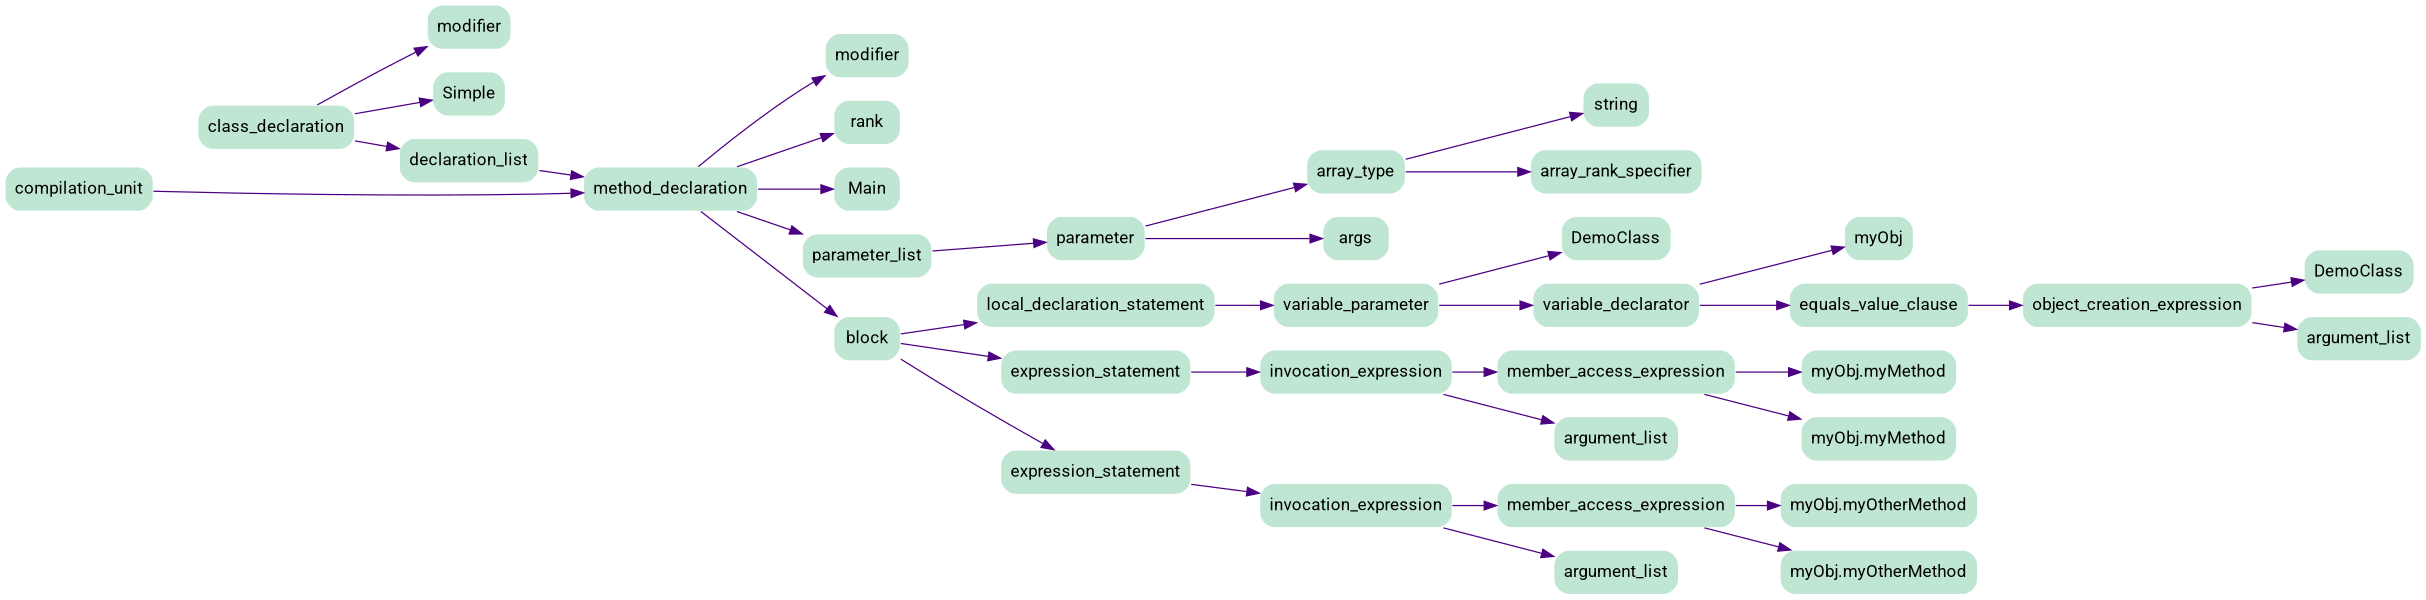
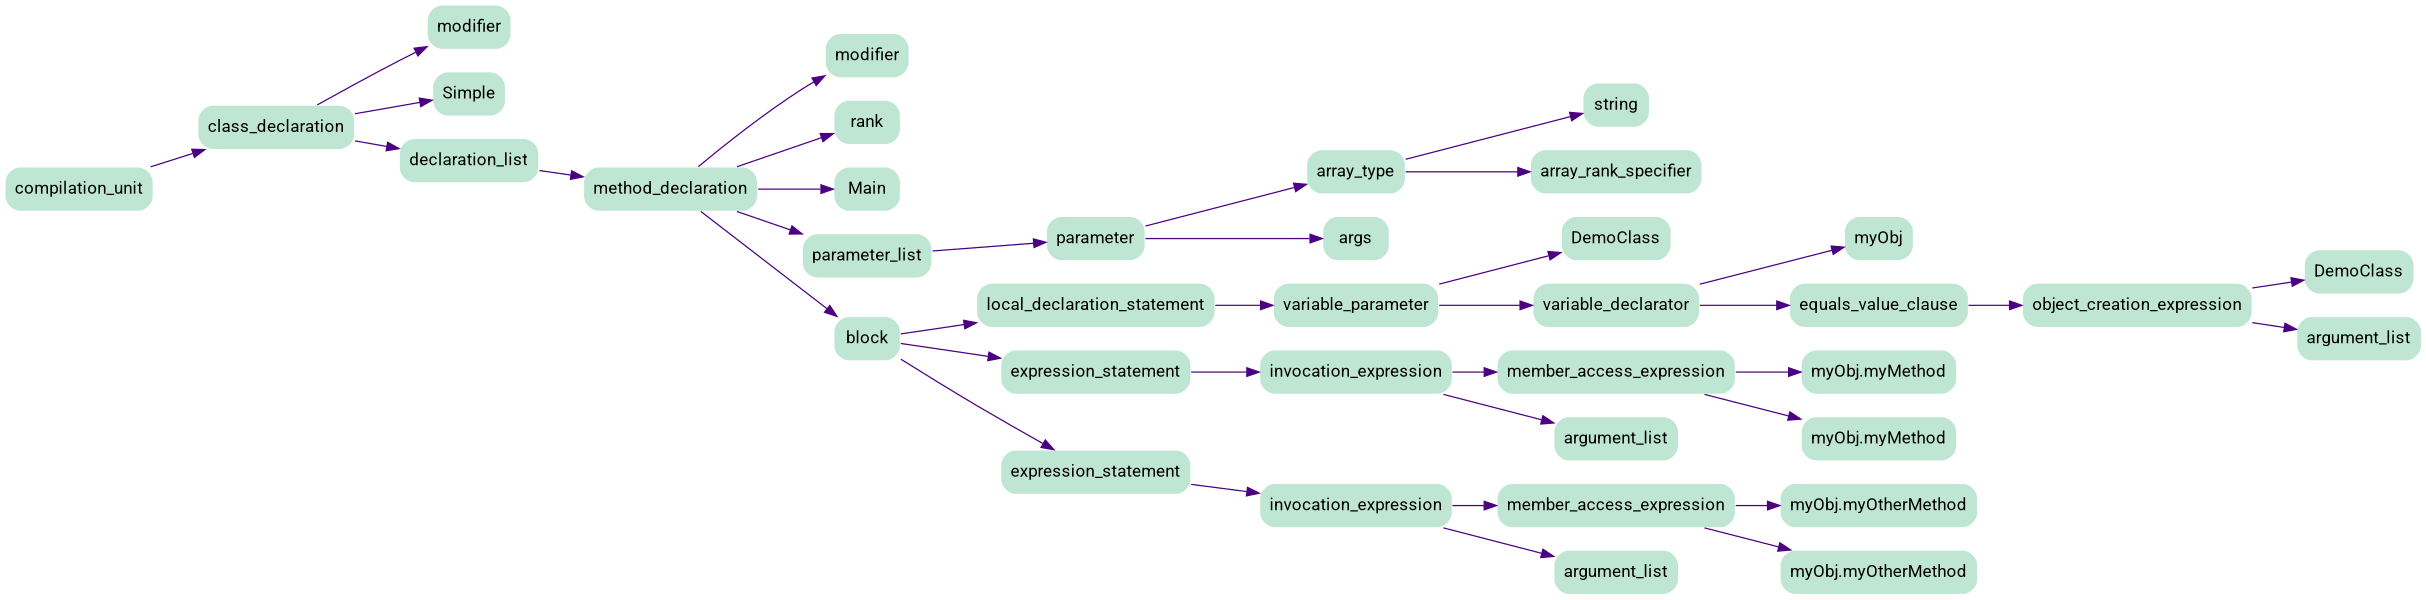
  digraph {
    fontname=Roboto
    rankdir=LR
    node [color=white fillcolor="#BFE6D3" fontname=Roboto node_type=identifier shape=box style="rounded, filled"]
    edge [color=indigo edge_type=AST_edge fontname=Roboto shape=vee]
    n1 [label=compilation_unit node_type=compilation_unit]
    n2 [label=class_declaration node_type=class_declaration]
    n3 [label=modifier node_type=modifier]
    n4 [label=Simple]
    n5 [label=declaration_list node_type=declaration_list]
    n6 [label=method_declaration node_type=method_declaration]
    n7 [label=modifier node_type=modifier]
    n8 [label=rank node_type=void_keyword]
    n9 [label=Main]
    n10 [label=parameter_list node_type=parameter_list]
    n11 [label=block node_type=block]
    n12 [label=parameter node_type=parameter]
    n13 [label=local_declaration_statement node_type=local_declaration_statement]
    n14 [label=expression_statement node_type=expression_statement]
    n15 [label=expression_statement node_type=expression_statement]
    n16 [label=array_type node_type=array_type]
    n17 [label=args]
    n18 [label=string node_type=predefined_type]
    n19 [label=array_rank_specifier node_type=array_rank_specifier]
    n20 [label=variable_parameter node_type=variable_declaration]
    n21 [label=invocation_expression node_type=invocation_expression]
    n22 [label=invocation_expression node_type=invocation_expression]
    n23 [label=DemoClass]
    n24 [label=variable_declarator node_type=variable_declarator]
    n25 [label=myObj]
    n26 [label=equals_value_clause node_type=equals_value_clause]
    n27 [label=object_creation_expression node_type=object_creation_expression]
    n28 [label=DemoClass]
    n29 [label=argument_list node_type=argument_list]
    n30 [label=member_access_expression node_type=member_access_expression]
    n31 [label=argument_list node_type=argument_list]
    n32 [label="myObj\.myMethod"]
    n33 [label="myObj\.myMethod"]
    n34 [label=member_access_expression node_type=member_access_expression]
    n35 [label=argument_list node_type=argument_list]
    n36 [label="myObj\.myOtherMethod"]
    n37 [label="myObj\.myOtherMethod"]
-   n1 -> n6
+   n1 -> n2
    n2 -> n3
    n2 -> n4
    n2 -> n5
    n5 -> n6
    n6 -> n7
    n6 -> n8
    n6 -> n9
    n6 -> n10
    n6 -> n11
    n10 -> n12
    n11 -> n13
    n11 -> n14
    n11 -> n15
    n12 -> n16
    n12 -> n17
    n13 -> n20
    n14 -> n21
    n15 -> n22
    n16 -> n18
    n16 -> n19
    n20 -> n23
    n20 -> n24
    n21 -> n30
    n21 -> n31
    n22 -> n34
    n22 -> n35
    n24 -> n25
    n24 -> n26
    n26 -> n27
    n27 -> n28
    n27 -> n29
    n30 -> n32
    n30 -> n33
    n34 -> n36
    n34 -> n37
  }
